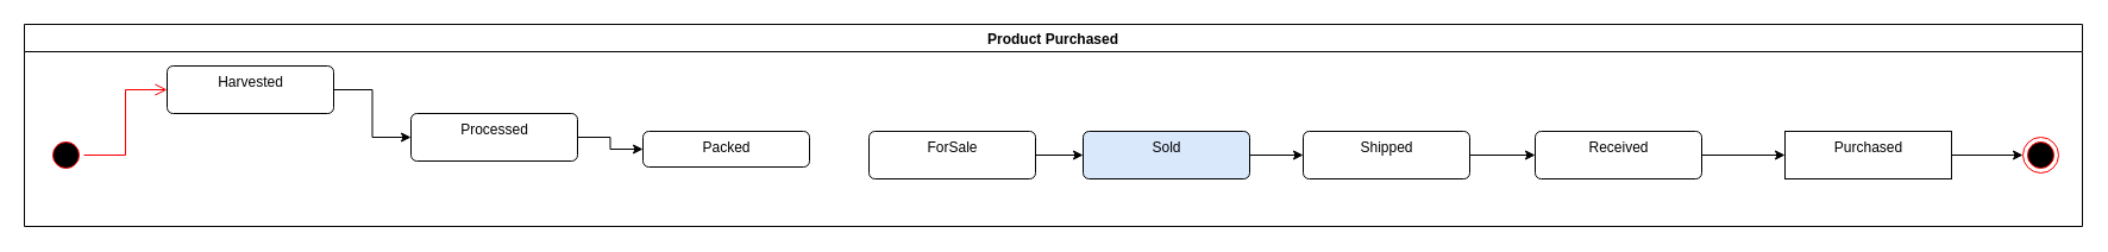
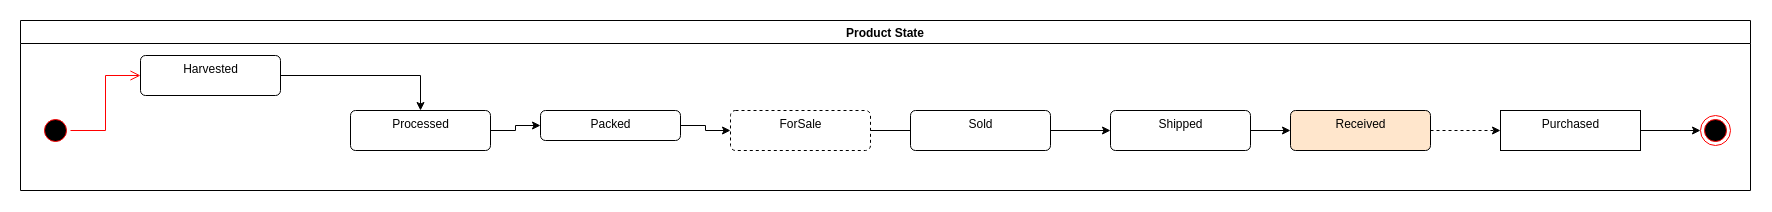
  <mxCell id="0" />
  <mxCell id="1" parent="0" />
- <mxCell id="2" value="Product Purchased" style="swimlane;" vertex="1" parent="1"><mxGeometry x="20" y="20" width="1730" height="170" as="geometry" /></mxCell>
+ <mxCell id="2" value="Product State" style="swimlane;" vertex="1" parent="1"><mxGeometry x="20" y="20" width="1730" height="170" as="geometry" /></mxCell>
  <mxCell id="3" value="" style="ellipse;html=1;shape=startState;fillColor=#000000;strokeColor=#ff0000;" vertex="1" parent="2"><mxGeometry x="20" y="95" width="30" height="30" as="geometry" /></mxCell>
  <mxCell id="4" value="" style="edgeStyle=orthogonalEdgeStyle;html=1;verticalAlign=bottom;endArrow=open;endSize=8;strokeColor=#ff0000;rounded=0;entryX=0;entryY=0.5;entryDx=0;entryDy=0;" edge="1" source="3" parent="2" target="6"><mxGeometry relative="1" as="geometry"><mxPoint x="150" y="110" as="targetPoint" /></mxGeometry></mxCell>
  <mxCell id="5" value="" style="edgeStyle=orthogonalEdgeStyle;rounded=0;orthogonalLoop=1;jettySize=auto;html=1;" edge="1" parent="2" source="6" target="8"><mxGeometry relative="1" as="geometry" /></mxCell>
  <mxCell id="6" value="Harvested" style="html=1;align=center;verticalAlign=top;rounded=1;absoluteArcSize=1;arcSize=10;dashed=0;" vertex="1" parent="2"><mxGeometry x="120" y="35" width="140" height="40" as="geometry" /></mxCell>
  <mxCell id="7" value="" style="edgeStyle=orthogonalEdgeStyle;rounded=0;orthogonalLoop=1;jettySize=auto;html=1;" edge="1" parent="2" source="8" target="10"><mxGeometry relative="1" as="geometry" /></mxCell>
- <mxCell id="8" value="Processed" style="html=1;align=center;verticalAlign=top;rounded=1;absoluteArcSize=1;arcSize=10;dashed=0;" vertex="1" parent="2"><mxGeometry x="325" y="75" width="140" height="40" as="geometry" /></mxCell>
+ <mxCell id="8" value="Processed" style="html=1;align=center;verticalAlign=top;rounded=1;absoluteArcSize=1;arcSize=10;dashed=0;" vertex="1" parent="2"><mxGeometry x="330" y="90" width="140" height="40" as="geometry" /></mxCell>
+ <mxCell id="9" value="" style="edgeStyle=orthogonalEdgeStyle;rounded=0;orthogonalLoop=1;jettySize=auto;html=1;" edge="1" parent="2" source="10" target="12"><mxGeometry relative="1" as="geometry" /></mxCell>
  <mxCell id="10" value="Packed" style="html=1;align=center;verticalAlign=top;rounded=1;absoluteArcSize=1;arcSize=10;dashed=0;" vertex="1" parent="2"><mxGeometry x="520" y="90" width="140" height="30" as="geometry" /></mxCell>
- <mxCell id="11" value="" style="edgeStyle=orthogonalEdgeStyle;rounded=0;orthogonalLoop=1;jettySize=auto;html=1;" edge="1" parent="2" source="12" target="14"><mxGeometry relative="1" as="geometry" /></mxCell>
- <mxCell id="12" value="ForSale" style="html=1;align=center;verticalAlign=top;rounded=1;absoluteArcSize=1;arcSize=10;dashed=0;" vertex="1" parent="2"><mxGeometry x="710" y="90" width="140" height="40" as="geometry" /></mxCell>
+ <mxCell id="11" value="" style="edgeStyle=orthogonalEdgeStyle;rounded=0;orthogonalLoop=1;jettySize=auto;html=1;endArrow=none;" edge="1" parent="2" source="12" target="14"><mxGeometry relative="1" as="geometry" /></mxCell>
+ <mxCell id="12" value="ForSale" style="html=1;align=center;verticalAlign=top;rounded=1;absoluteArcSize=1;arcSize=10;dashed=1;" vertex="1" parent="2"><mxGeometry x="710" y="90" width="140" height="40" as="geometry" /></mxCell>
  <mxCell id="13" value="" style="edgeStyle=orthogonalEdgeStyle;rounded=0;orthogonalLoop=1;jettySize=auto;html=1;" edge="1" parent="2" source="14" target="18"><mxGeometry relative="1" as="geometry" /></mxCell>
- <mxCell id="14" value="Sold" style="html=1;align=center;verticalAlign=top;rounded=1;absoluteArcSize=1;arcSize=10;dashed=0;fillColor=#dae8fc;" vertex="1" parent="2"><mxGeometry x="890" y="90" width="140" height="40" as="geometry" /></mxCell>
+ <mxCell id="14" value="Sold" style="html=1;align=center;verticalAlign=top;rounded=1;absoluteArcSize=1;arcSize=10;dashed=0;" vertex="1" parent="2"><mxGeometry x="890" y="90" width="140" height="40" as="geometry" /></mxCell>
  <mxCell id="15" value="" style="edgeStyle=orthogonalEdgeStyle;rounded=0;orthogonalLoop=1;jettySize=auto;html=1;" edge="1" parent="2" source="16" target="21"><mxGeometry relative="1" as="geometry" /></mxCell>
  <mxCell id="16" value="Purchased" style="html=1;align=center;verticalAlign=top;absoluteArcSize=1;arcSize=10;dashed=0;rounded=0;" vertex="1" parent="2"><mxGeometry x="1480" y="90" width="140" height="40" as="geometry" /></mxCell>
  <mxCell id="17" value="" style="edgeStyle=orthogonalEdgeStyle;rounded=0;orthogonalLoop=1;jettySize=auto;html=1;" edge="1" parent="2" source="18" target="20"><mxGeometry relative="1" as="geometry" /></mxCell>
- <mxCell id="18" value="Shipped" style="html=1;align=center;verticalAlign=top;rounded=1;absoluteArcSize=1;arcSize=10;dashed=0;" vertex="1" parent="2"><mxGeometry x="1075" y="90" width="140" height="40" as="geometry" /></mxCell>
- <mxCell id="19" value="" style="edgeStyle=orthogonalEdgeStyle;rounded=0;orthogonalLoop=1;jettySize=auto;html=1;" edge="1" parent="2" source="20" target="16"><mxGeometry relative="1" as="geometry" /></mxCell>
- <mxCell id="20" value="Received" style="html=1;align=center;verticalAlign=top;rounded=1;absoluteArcSize=1;arcSize=10;dashed=0;" vertex="1" parent="2"><mxGeometry x="1270" y="90" width="140" height="40" as="geometry" /></mxCell>
+ <mxCell id="18" value="Shipped" style="html=1;align=center;verticalAlign=top;rounded=1;absoluteArcSize=1;arcSize=10;dashed=0;" vertex="1" parent="2"><mxGeometry x="1090" y="90" width="140" height="40" as="geometry" /></mxCell>
+ <mxCell id="19" value="" style="edgeStyle=orthogonalEdgeStyle;rounded=0;orthogonalLoop=1;jettySize=auto;html=1;dashed=1;" edge="1" parent="2" source="20" target="16"><mxGeometry relative="1" as="geometry" /></mxCell>
+ <mxCell id="20" value="Received" style="html=1;align=center;verticalAlign=top;rounded=1;absoluteArcSize=1;arcSize=10;dashed=0;fillColor=#ffe6cc;" vertex="1" parent="2"><mxGeometry x="1270" y="90" width="140" height="40" as="geometry" /></mxCell>
  <mxCell id="21" value="" style="ellipse;html=1;shape=endState;fillColor=#000000;strokeColor=#ff0000;" vertex="1" parent="2"><mxGeometry x="1680" y="95" width="30" height="30" as="geometry" /></mxCell>
